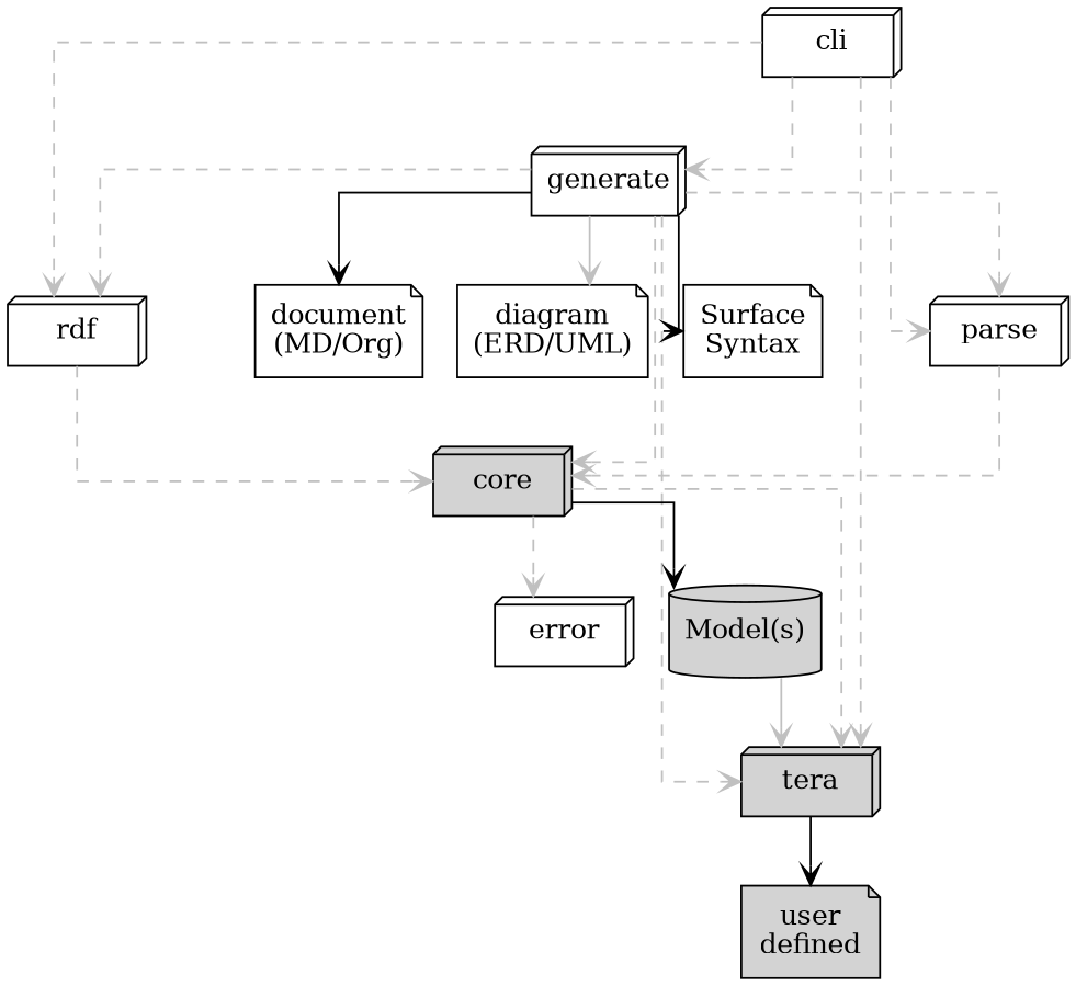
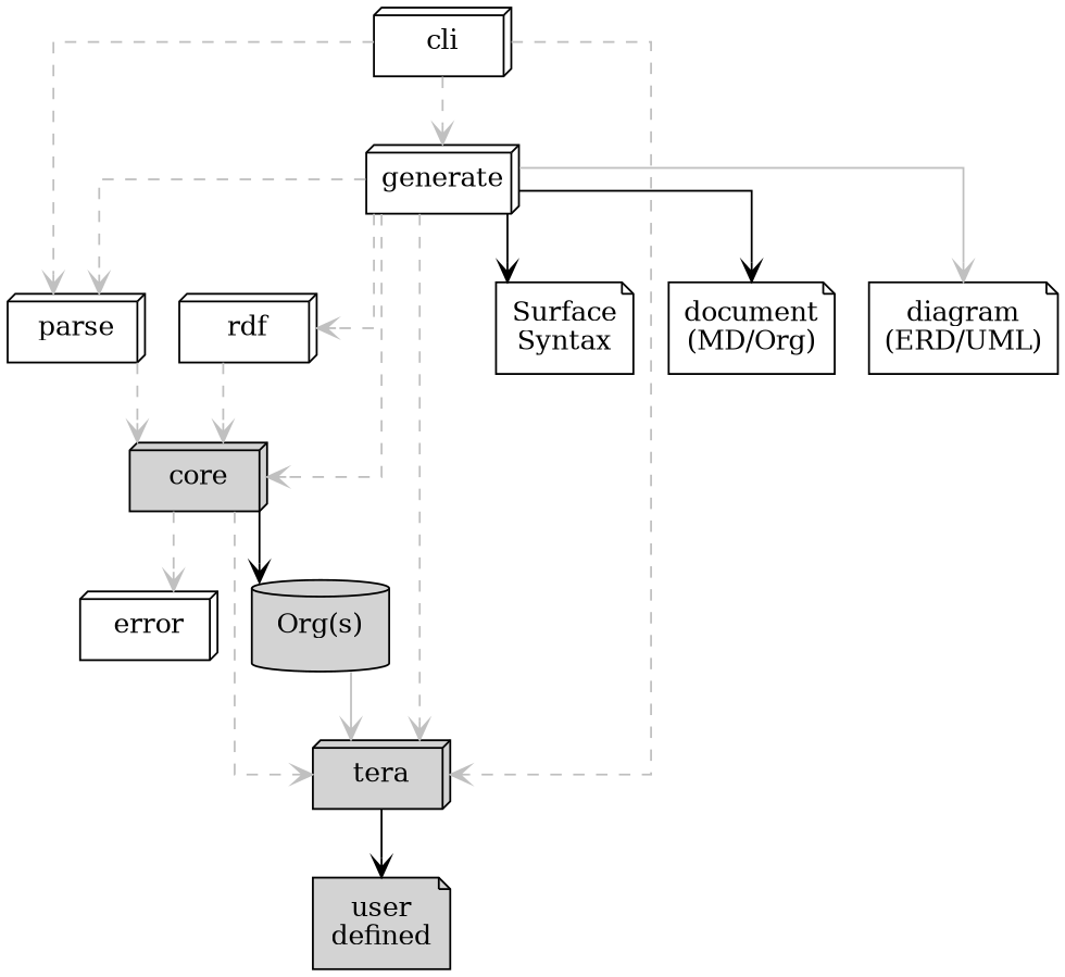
  digraph {
    splines=ortho
    node [shape=box3d]
    edge [arrowhead=vee color=gray style=dashed]
    cli [width=1.0]
    parse [width=1.0]
    rdf [width=1.0]
    generate [width=1.0]
    tera [fillcolor=lightgray style=filled width=1.0]
    core [fillcolor=lightgray style=filled width=1.0]
    n7 [height=0.66 label="Surface\nSyntax" shape=note width=1.0]
    n8 [height=0.66 label="document\n(MD/Org)" shape=note width=1.0]
    n9 [height=0.66 label="diagram\n(ERD/UML)" shape=note width=1.0]
    n10 [fillcolor=lightgray height=0.66 label="user\ndefined" shape=note style=filled width=1.0]
    error [width=1.0]
-   n12 [fillcolor=lightgray height=0.66 label="Model(s)" shape=cylinder style=filled width=1.0]
+   n12 [fillcolor=lightgray height=0.66 label="Org(s)" shape=cylinder style=filled width=1.0]
    cli -> parse
-   cli -> rdf
    cli -> generate
    cli -> tera
    parse -> core
    rdf -> core
    generate -> parse
    generate -> rdf
    generate -> tera
    generate -> core
    generate -> n7 [color=black style=solid]
    generate -> n8 [color=black style=solid]
    generate -> n9 [style=solid]
    tera -> n10 [color=black style=solid]
    core -> tera
    core -> error
    core -> n12 [color=black style=solid]
    n12 -> tera [style=solid]
  }
